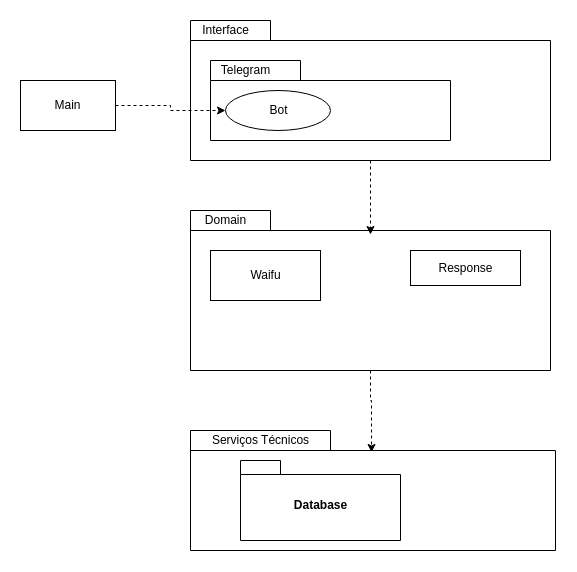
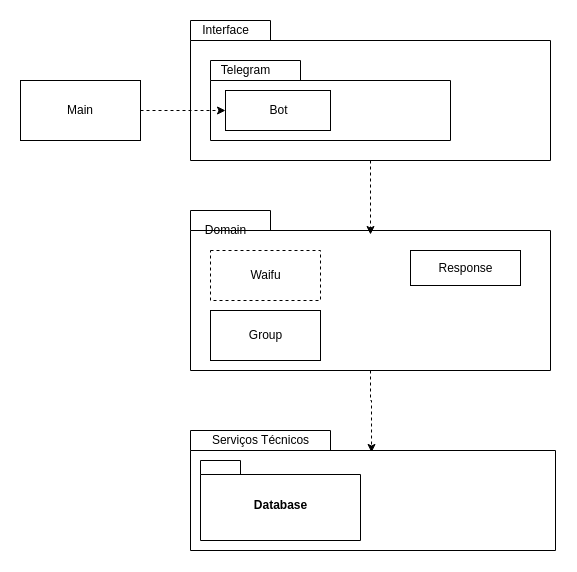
  <mxCell id="0" />
  <mxCell id="1" parent="0" />
  <mxCell id="2" style="edgeStyle=orthogonalEdgeStyle;rounded=0;orthogonalLoop=1;jettySize=auto;html=1;exitX=0.5;exitY=1;exitDx=0;exitDy=0;exitPerimeter=0;entryX=0.496;entryY=0.183;entryDx=0;entryDy=0;entryPerimeter=0;dashed=1;" edge="1" parent="1" source="3" target="4"><mxGeometry relative="1" as="geometry" /></mxCell>
  <mxCell id="3" value="" style="shape=folder;fontStyle=1;spacingTop=10;tabWidth=80;tabHeight=20;tabPosition=left;html=1;" parent="1" vertex="1"><mxGeometry x="190" y="210" width="360" height="160" as="geometry" /></mxCell>
  <mxCell id="4" value="" style="shape=folder;fontStyle=1;spacingTop=10;tabWidth=140;tabHeight=20;tabPosition=left;html=1;" vertex="1" parent="1"><mxGeometry x="190" y="430" width="365" height="120" as="geometry" /></mxCell>
- <mxCell id="5" value="Database" style="shape=folder;fontStyle=1;spacingTop=10;tabWidth=40;tabHeight=14;tabPosition=left;html=1;" vertex="1" parent="1"><mxGeometry x="240" y="460" width="160" height="80" as="geometry" /></mxCell>
+ <mxCell id="5" value="Database" style="shape=folder;fontStyle=1;spacingTop=10;tabWidth=40;tabHeight=14;tabPosition=left;html=1;" vertex="1" parent="1"><mxGeometry x="200" y="460" width="160" height="80" as="geometry" /></mxCell>
  <mxCell id="6" style="edgeStyle=orthogonalEdgeStyle;rounded=0;orthogonalLoop=1;jettySize=auto;html=1;exitX=0.5;exitY=1;exitDx=0;exitDy=0;exitPerimeter=0;entryX=0.5;entryY=0.15;entryDx=0;entryDy=0;entryPerimeter=0;dashed=1;" edge="1" parent="1" source="7" target="3"><mxGeometry relative="1" as="geometry" /></mxCell>
  <mxCell id="7" value="" style="shape=folder;fontStyle=1;spacingTop=10;tabWidth=80;tabHeight=20;tabPosition=left;html=1;" vertex="1" parent="1"><mxGeometry x="190" y="20" width="360" height="140" as="geometry" /></mxCell>
  <mxCell id="8" value="" style="shape=folder;fontStyle=1;spacingTop=10;tabWidth=90;tabHeight=20;tabPosition=left;html=1;" vertex="1" parent="1"><mxGeometry x="210" y="60" width="240" height="80" as="geometry" /></mxCell>
- <mxCell id="9" value="Bot" style="ellipse;html=1;" vertex="1" parent="1"><mxGeometry x="225" y="90" width="105" height="40" as="geometry" /></mxCell>
+ <mxCell id="9" value="Bot" style="html=1;" vertex="1" parent="1"><mxGeometry x="225" y="90" width="105" height="40" as="geometry" /></mxCell>
  <mxCell id="10" value="Telegram" style="text;html=1;align=center;verticalAlign=middle;resizable=0;points=[];autosize=1;" vertex="1" parent="1"><mxGeometry x="210" y="60" width="70" height="20" as="geometry" /></mxCell>
  <mxCell id="11" value="Interface" style="text;html=1;align=center;verticalAlign=middle;resizable=0;points=[];autosize=1;" vertex="1" parent="1"><mxGeometry x="190" y="20" width="70" height="20" as="geometry" /></mxCell>
  <mxCell id="12" value="Serviços Técnicos" style="text;html=1;align=center;verticalAlign=middle;resizable=0;points=[];autosize=1;" vertex="1" parent="1"><mxGeometry x="200" y="430" width="120" height="20" as="geometry" /></mxCell>
  <mxCell id="13" style="edgeStyle=orthogonalEdgeStyle;rounded=0;orthogonalLoop=1;jettySize=auto;html=1;exitX=1;exitY=0.5;exitDx=0;exitDy=0;entryX=0;entryY=0.5;entryDx=0;entryDy=0;dashed=1;" edge="1" parent="1" source="14" target="9"><mxGeometry relative="1" as="geometry" /></mxCell>
- <mxCell id="14" value="Main" style="rounded=0;whiteSpace=wrap;html=1;" vertex="1" parent="1"><mxGeometry x="20" y="80" width="95" height="50" as="geometry" /></mxCell>
- <mxCell id="15" value="Domain" style="text;html=1;align=center;verticalAlign=middle;resizable=0;points=[];autosize=1;" vertex="1" parent="1"><mxGeometry x="195" y="210" width="60" height="20" as="geometry" /></mxCell>
- <mxCell id="16" value="Waifu" style="html=1;" vertex="1" parent="1"><mxGeometry x="210" y="250" width="110" height="50" as="geometry" /></mxCell>
+ <mxCell id="14" value="Main" style="rounded=0;whiteSpace=wrap;html=1;" vertex="1" parent="1"><mxGeometry x="20" y="80" width="120" height="60" as="geometry" /></mxCell>
+ <mxCell id="15" value="Domain" style="text;html=1;align=center;verticalAlign=middle;resizable=0;points=[];autosize=1;" vertex="1" parent="1"><mxGeometry x="195" y="220" width="60" height="20" as="geometry" /></mxCell>
+ <mxCell id="16" value="Waifu" style="html=1;dashed=1;" vertex="1" parent="1"><mxGeometry x="210" y="250" width="110" height="50" as="geometry" /></mxCell>
  <mxCell id="17" value="&lt;div&gt;Response&lt;/div&gt;" style="html=1;" vertex="1" parent="1"><mxGeometry x="410" y="250" width="110" height="35" as="geometry" /></mxCell>
+ <mxCell id="18" value="Group" style="html=1;" vertex="1" parent="1"><mxGeometry x="210" y="310" width="110" height="50" as="geometry" /></mxCell>
